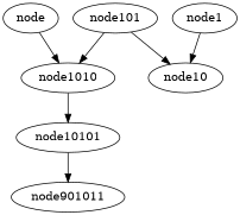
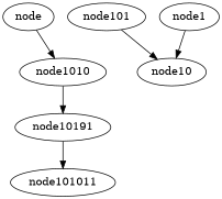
  strict digraph {
    "node"
    node1010
    node1
    node10
    node101
-   node10101
-   node101011 [label=node901011]
+   node10101 [label=node10191]
+   node101011
    "node" -> node1010
    node1010 -> node10101
    node1 -> node10
-   node101 -> node1010
    node101 -> node10
    node10101 -> node101011
  }
